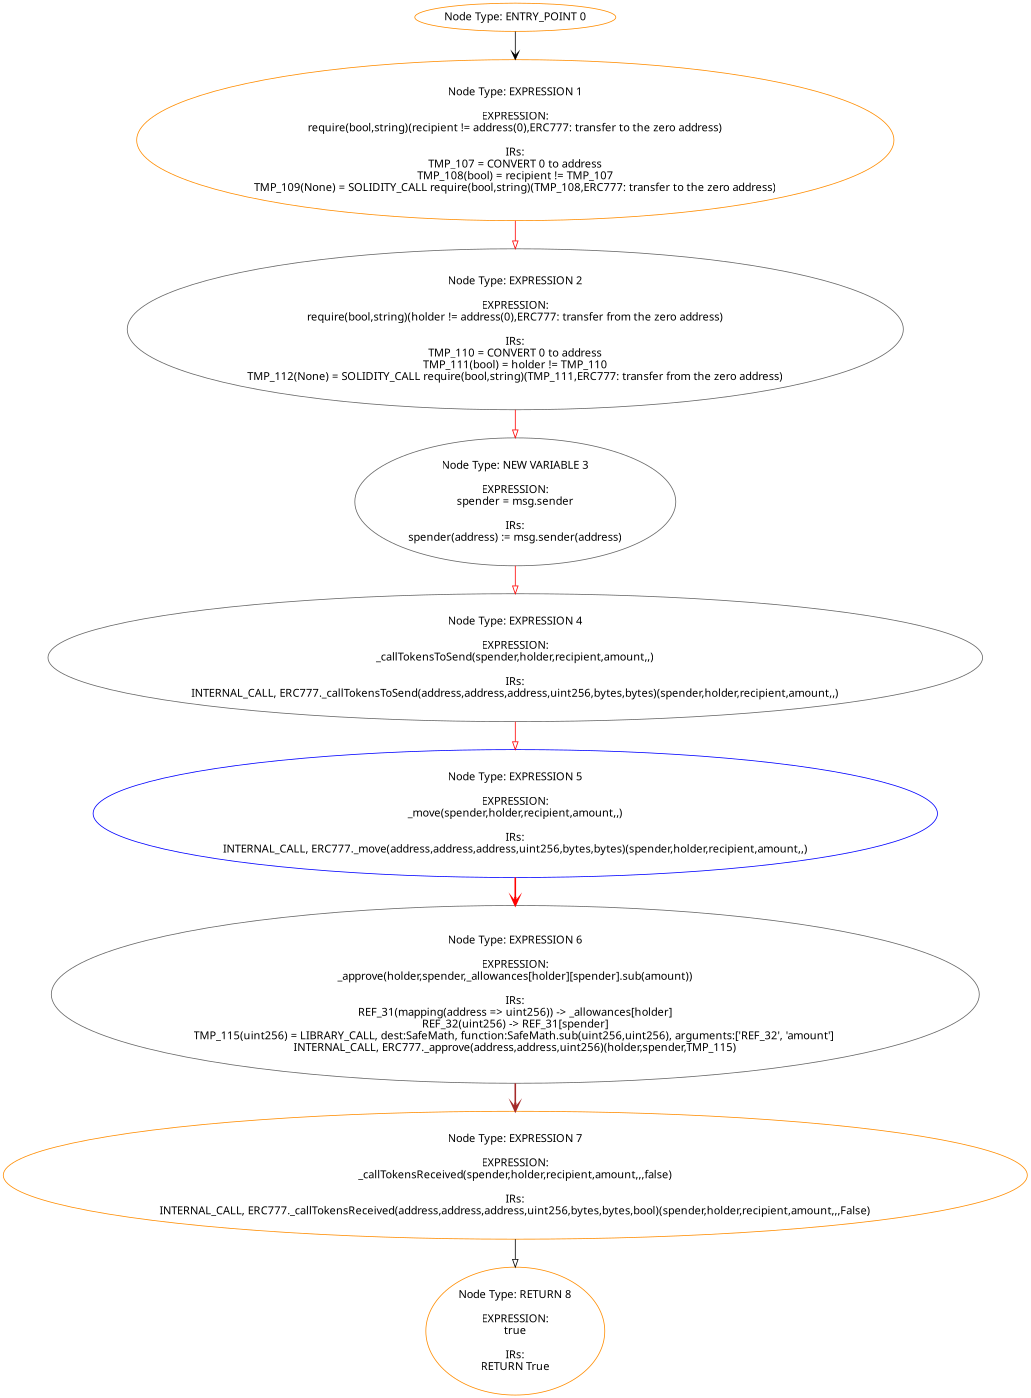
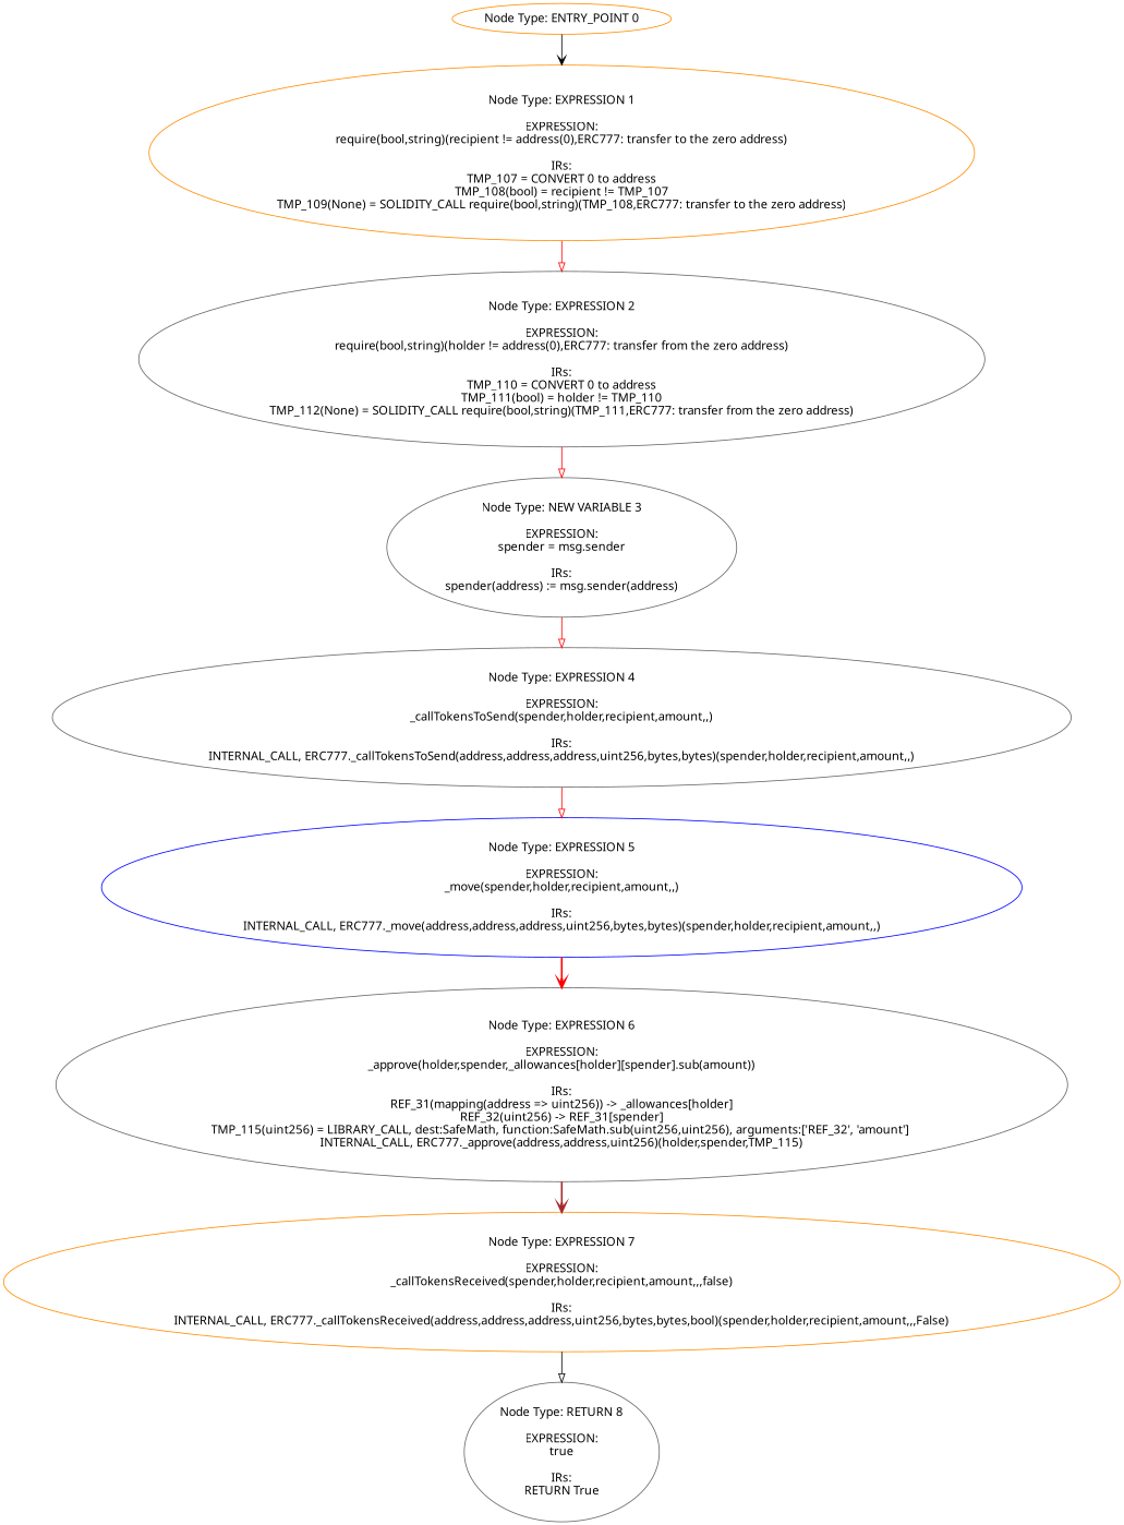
  digraph {
    fontname="Noto Sans"
    node [color=darkorange fontname="Noto Sans"]
    edge [color=red style=solid arrowhead=onormal fontname="Noto Sans"]
    n1 [label="Node Type: ENTRY_POINT 0\n"]
    n2 [label="Node Type: EXPRESSION 1\n\nEXPRESSION:\nrequire(bool,string)(recipient != address(0),ERC777: transfer to the zero address)\n\nIRs:\nTMP_107 = CONVERT 0 to address\nTMP_108(bool) = recipient != TMP_107\nTMP_109(None) = SOLIDITY_CALL require(bool,string)(TMP_108,ERC777: transfer to the zero address)"]
    n3 [label="Node Type: EXPRESSION 2\n\nEXPRESSION:\nrequire(bool,string)(holder != address(0),ERC777: transfer from the zero address)\n\nIRs:\nTMP_110 = CONVERT 0 to address\nTMP_111(bool) = holder != TMP_110\nTMP_112(None) = SOLIDITY_CALL require(bool,string)(TMP_111,ERC777: transfer from the zero address)" color=gray40]
    n4 [label="Node Type: NEW VARIABLE 3\n\nEXPRESSION:\nspender = msg.sender\n\nIRs:\nspender(address) := msg.sender(address)" color=gray40]
    n5 [label="Node Type: EXPRESSION 4\n\nEXPRESSION:\n_callTokensToSend(spender,holder,recipient,amount,,)\n\nIRs:\nINTERNAL_CALL, ERC777._callTokensToSend(address,address,address,uint256,bytes,bytes)(spender,holder,recipient,amount,,)" color=gray40]
    n6 [label="Node Type: EXPRESSION 5\n\nEXPRESSION:\n_move(spender,holder,recipient,amount,,)\n\nIRs:\nINTERNAL_CALL, ERC777._move(address,address,address,uint256,bytes,bytes)(spender,holder,recipient,amount,,)" color=blue]
    n7 [label="Node Type: EXPRESSION 6\n\nEXPRESSION:\n_approve(holder,spender,_allowances[holder][spender].sub(amount))\n\nIRs:\nREF_31(mapping(address => uint256)) -> _allowances[holder]\nREF_32(uint256) -> REF_31[spender]\nTMP_115(uint256) = LIBRARY_CALL, dest:SafeMath, function:SafeMath.sub(uint256,uint256), arguments:['REF_32', 'amount'] \nINTERNAL_CALL, ERC777._approve(address,address,uint256)(holder,spender,TMP_115)" color=gray40]
    n8 [label="Node Type: EXPRESSION 7\n\nEXPRESSION:\n_callTokensReceived(spender,holder,recipient,amount,,,false)\n\nIRs:\nINTERNAL_CALL, ERC777._callTokensReceived(address,address,address,uint256,bytes,bytes,bool)(spender,holder,recipient,amount,,,False)"]
-   n9 [label="Node Type: RETURN 8\n\nEXPRESSION:\ntrue\n\nIRs:\nRETURN True"]
+   n9 [label="Node Type: RETURN 8\n\nEXPRESSION:\ntrue\n\nIRs:\nRETURN True" color=gray40]
    n1 -> n2 [color=black arrowhead=vee]
    n2 -> n3
    n3 -> n4
    n4 -> n5
    n5 -> n6
    n6 -> n7 [style=bold arrowhead=vee]
    n7 -> n8 [color=brown style=bold arrowhead=vee]
    n8 -> n9 [color=black]
  }
